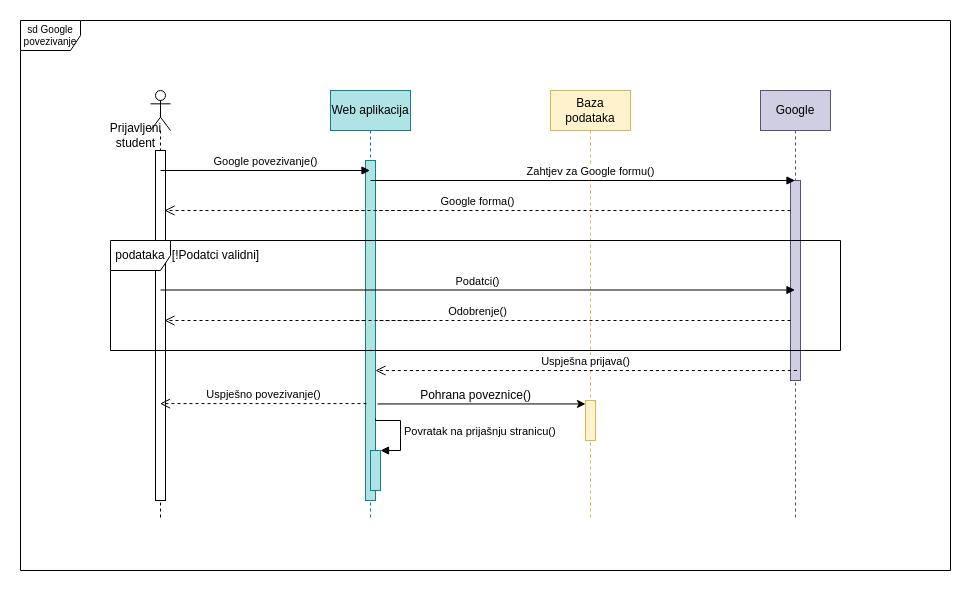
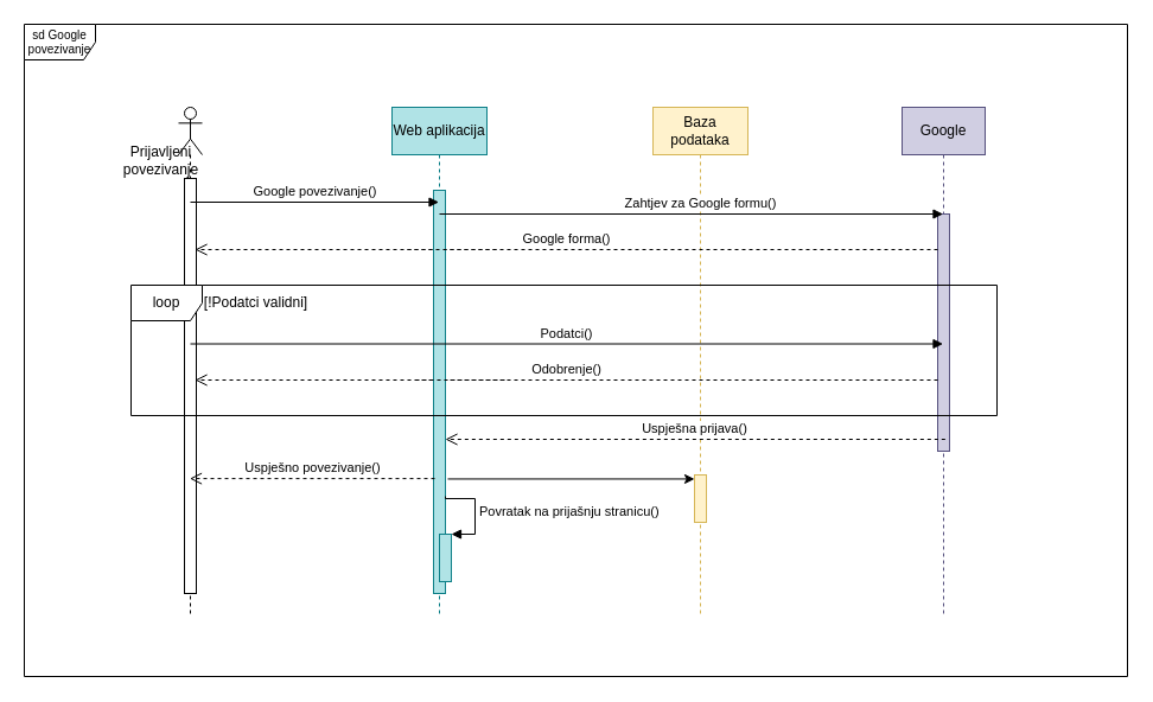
  <mxCell id="0" />
  <mxCell id="1" parent="0" />
  <mxCell id="2" value="sd Google povezivanje" style="shape=umlFrame;whiteSpace=wrap;html=1;labelBackgroundColor=none;fontSize=10;gradientColor=none;swimlaneFillColor=default;" parent="1" vertex="1"><mxGeometry x="20" y="20" width="930" height="550" as="geometry" /></mxCell>
  <mxCell id="3" value="Baza podataka" style="shape=umlLifeline;perimeter=lifelinePerimeter;whiteSpace=wrap;html=1;container=1;collapsible=0;recursiveResize=0;outlineConnect=0;fillColor=#fff2cc;strokeColor=#d6b656;" parent="1" vertex="1"><mxGeometry x="550" y="90" width="80" height="430" as="geometry" /></mxCell>
  <mxCell id="4" value="" style="html=1;points=[];perimeter=orthogonalPerimeter;labelBackgroundColor=none;fontSize=12;fillColor=#fff2cc;strokeColor=#d6b656;" parent="3" vertex="1"><mxGeometry x="35" y="310" width="10" height="40" as="geometry" /></mxCell>
  <mxCell id="5" value="Google" style="shape=umlLifeline;perimeter=lifelinePerimeter;whiteSpace=wrap;html=1;container=1;collapsible=0;recursiveResize=0;outlineConnect=0;fillColor=#d0cee2;strokeColor=#56517e;" parent="1" vertex="1"><mxGeometry x="760" y="90" width="70" height="430" as="geometry" /></mxCell>
  <mxCell id="6" value="" style="html=1;points=[];perimeter=orthogonalPerimeter;labelBackgroundColor=none;fillColor=#d0cee2;strokeColor=#56517e;" parent="5" vertex="1"><mxGeometry x="30" y="90" width="10" height="200" as="geometry" /></mxCell>
  <mxCell id="7" value="Google forma()" style="html=1;verticalAlign=bottom;endArrow=open;dashed=1;endSize=8;rounded=0;sourcePerimeterSpacing=6;" parent="5" edge="1"><mxGeometry relative="1" as="geometry"><mxPoint x="30" y="120" as="sourcePoint" /><mxPoint x="-596" y="120" as="targetPoint" /></mxGeometry></mxCell>
  <mxCell id="8" value="Odobrenje()" style="html=1;verticalAlign=bottom;endArrow=open;dashed=1;endSize=8;rounded=0;sourcePerimeterSpacing=6;" parent="5" edge="1"><mxGeometry relative="1" as="geometry"><mxPoint x="30" y="230" as="sourcePoint" /><mxPoint x="-596" y="230" as="targetPoint" /></mxGeometry></mxCell>
  <mxCell id="9" value="Web aplikacija" style="shape=umlLifeline;perimeter=lifelinePerimeter;whiteSpace=wrap;html=1;container=1;collapsible=0;recursiveResize=0;outlineConnect=0;labelBackgroundColor=none;fontSize=12;fillColor=#b0e3e6;strokeColor=#0e8088;" parent="1" vertex="1"><mxGeometry x="330" y="90" width="80" height="430" as="geometry" /></mxCell>
  <mxCell id="10" value="" style="html=1;points=[];perimeter=orthogonalPerimeter;labelBackgroundColor=none;fontSize=12;fillColor=#b0e3e6;strokeColor=#0e8088;" parent="9" vertex="1"><mxGeometry x="35" y="70" width="10" height="340" as="geometry" /></mxCell>
  <mxCell id="11" value="" style="html=1;points=[];perimeter=orthogonalPerimeter;fillColor=#b0e3e6;strokeColor=#0e8088;" parent="9" vertex="1"><mxGeometry x="40" y="360" width="10" height="40" as="geometry" /></mxCell>
  <mxCell id="12" value="Povratak na prijašnju stranicu()" style="edgeStyle=orthogonalEdgeStyle;html=1;align=left;spacingLeft=2;endArrow=block;rounded=0;entryX=1;entryY=0;startSize=6;sourcePerimeterSpacing=6;exitX=1;exitY=0.759;exitDx=0;exitDy=0;exitPerimeter=0;" parent="9" source="10" target="11" edge="1"><mxGeometry relative="1" as="geometry"><mxPoint x="105" y="330" as="sourcePoint" /><Array as="points"><mxPoint x="45" y="330" /><mxPoint x="70" y="330" /><mxPoint x="70" y="360" /></Array></mxGeometry></mxCell>
  <mxCell id="13" value="" style="endArrow=none;dashed=1;html=1;rounded=0;startSize=6;sourcePerimeterSpacing=6;targetPerimeterSpacing=0;endSize=6;" parent="9" edge="1"><mxGeometry width="50" height="50" relative="1" as="geometry"><mxPoint x="13" y="120" as="sourcePoint" /><mxPoint x="90" y="120" as="targetPoint" /></mxGeometry></mxCell>
  <mxCell id="14" value="" style="endArrow=none;dashed=1;html=1;rounded=0;startSize=6;sourcePerimeterSpacing=6;targetPerimeterSpacing=0;endSize=6;" parent="9" edge="1"><mxGeometry width="50" height="50" relative="1" as="geometry"><mxPoint x="20.0" y="230" as="sourcePoint" /><mxPoint x="97" y="230" as="targetPoint" /></mxGeometry></mxCell>
  <mxCell id="15" value="&lt;br&gt;" style="shape=umlLifeline;participant=umlActor;perimeter=lifelinePerimeter;whiteSpace=wrap;html=1;container=1;collapsible=0;recursiveResize=0;verticalAlign=top;spacingTop=36;outlineConnect=0;size=40;" parent="1" vertex="1"><mxGeometry x="150" y="90" width="20" height="430" as="geometry" /></mxCell>
- <mxCell id="16" value="Prijavljeni&lt;br&gt;student" style="text;html=1;align=center;verticalAlign=middle;resizable=0;points=[];autosize=1;strokeColor=none;fillColor=none;" parent="15" vertex="1"><mxGeometry x="-50" y="25" width="70" height="40" as="geometry" /></mxCell>
+ <mxCell id="16" value="Prijavljeni&lt;br&gt;povezivanje" style="text;html=1;align=center;verticalAlign=middle;resizable=0;points=[];autosize=1;strokeColor=none;fillColor=none;" parent="15" vertex="1"><mxGeometry x="-50" y="25" width="70" height="40" as="geometry" /></mxCell>
  <mxCell id="17" value="" style="html=1;points=[];perimeter=orthogonalPerimeter;" parent="15" vertex="1"><mxGeometry x="5" y="60" width="10" height="350" as="geometry" /></mxCell>
  <mxCell id="18" value="[!Podatci validni]" style="text;html=1;align=center;verticalAlign=middle;resizable=0;points=[];autosize=1;strokeColor=none;fillColor=none;" parent="1" vertex="1"><mxGeometry x="160" y="240" width="110" height="30" as="geometry" /></mxCell>
  <mxCell id="19" value="Google povezivanje()" style="html=1;verticalAlign=bottom;endArrow=block;rounded=0;startSize=6;sourcePerimeterSpacing=6;" parent="1" target="9" edge="1"><mxGeometry width="80" relative="1" as="geometry"><mxPoint x="160" y="170" as="sourcePoint" /><mxPoint x="240" y="170" as="targetPoint" /></mxGeometry></mxCell>
  <mxCell id="20" value="Zahtjev za Google formu()" style="html=1;verticalAlign=bottom;endArrow=block;rounded=0;startSize=6;sourcePerimeterSpacing=6;" parent="1" target="5" edge="1"><mxGeometry x="0.036" width="80" relative="1" as="geometry"><mxPoint x="370" y="180" as="sourcePoint" /><mxPoint x="450" y="180" as="targetPoint" /><mxPoint as="offset" /></mxGeometry></mxCell>
  <mxCell id="21" value="Podatci()" style="html=1;verticalAlign=bottom;endArrow=block;rounded=0;startSize=6;sourcePerimeterSpacing=6;" parent="1" target="5" edge="1"><mxGeometry width="80" relative="1" as="geometry"><mxPoint x="160" y="289.5" as="sourcePoint" /><mxPoint x="240" y="289.5" as="targetPoint" /></mxGeometry></mxCell>
- <mxCell id="22" value="podataka" style="shape=umlFrame;whiteSpace=wrap;html=1;labelBackgroundColor=none;" parent="1" vertex="1"><mxGeometry x="110" y="240" width="730" height="110" as="geometry" /></mxCell>
- <mxCell id="23" value="Pohrana poveznice()" style="text;html=1;align=center;verticalAlign=middle;resizable=0;points=[];autosize=1;strokeColor=none;fillColor=none;" parent="1" vertex="1"><mxGeometry x="410" y="380" width="130" height="30" as="geometry" /></mxCell>
+ <mxCell id="22" value="loop" style="shape=umlFrame;whiteSpace=wrap;html=1;labelBackgroundColor=none;" parent="1" vertex="1"><mxGeometry x="110" y="240" width="730" height="110" as="geometry" /></mxCell>
  <mxCell id="24" value="Uspješno povezivanje()" style="html=1;verticalAlign=bottom;endArrow=open;dashed=1;endSize=8;rounded=0;sourcePerimeterSpacing=6;exitX=0.1;exitY=0.715;exitDx=0;exitDy=0;exitPerimeter=0;" parent="1" source="10" target="15" edge="1"><mxGeometry relative="1" as="geometry"><mxPoint x="370" y="390" as="sourcePoint" /><mxPoint x="290" y="390" as="targetPoint" /></mxGeometry></mxCell>
  <mxCell id="25" value="" style="endArrow=classic;html=1;rounded=0;fontSize=15;fontColor=#000000;startSize=6;sourcePerimeterSpacing=6;exitX=1.2;exitY=0.716;exitDx=0;exitDy=0;exitPerimeter=0;" parent="1" target="4" edge="1" source="10"><mxGeometry width="50" height="50" relative="1" as="geometry"><mxPoint x="375" y="385" as="sourcePoint" /><mxPoint x="425" y="335" as="targetPoint" /></mxGeometry></mxCell>
  <mxCell id="26" value="Uspješna prijava()" style="html=1;verticalAlign=bottom;endArrow=open;dashed=1;endSize=8;rounded=0;sourcePerimeterSpacing=6;exitX=0.1;exitY=0.715;exitDx=0;exitDy=0;exitPerimeter=0;" edge="1" parent="1" target="10"><mxGeometry relative="1" as="geometry"><mxPoint x="796.33" y="370" as="sourcePoint" /><mxPoint x="589.997" y="370" as="targetPoint" /></mxGeometry></mxCell>
